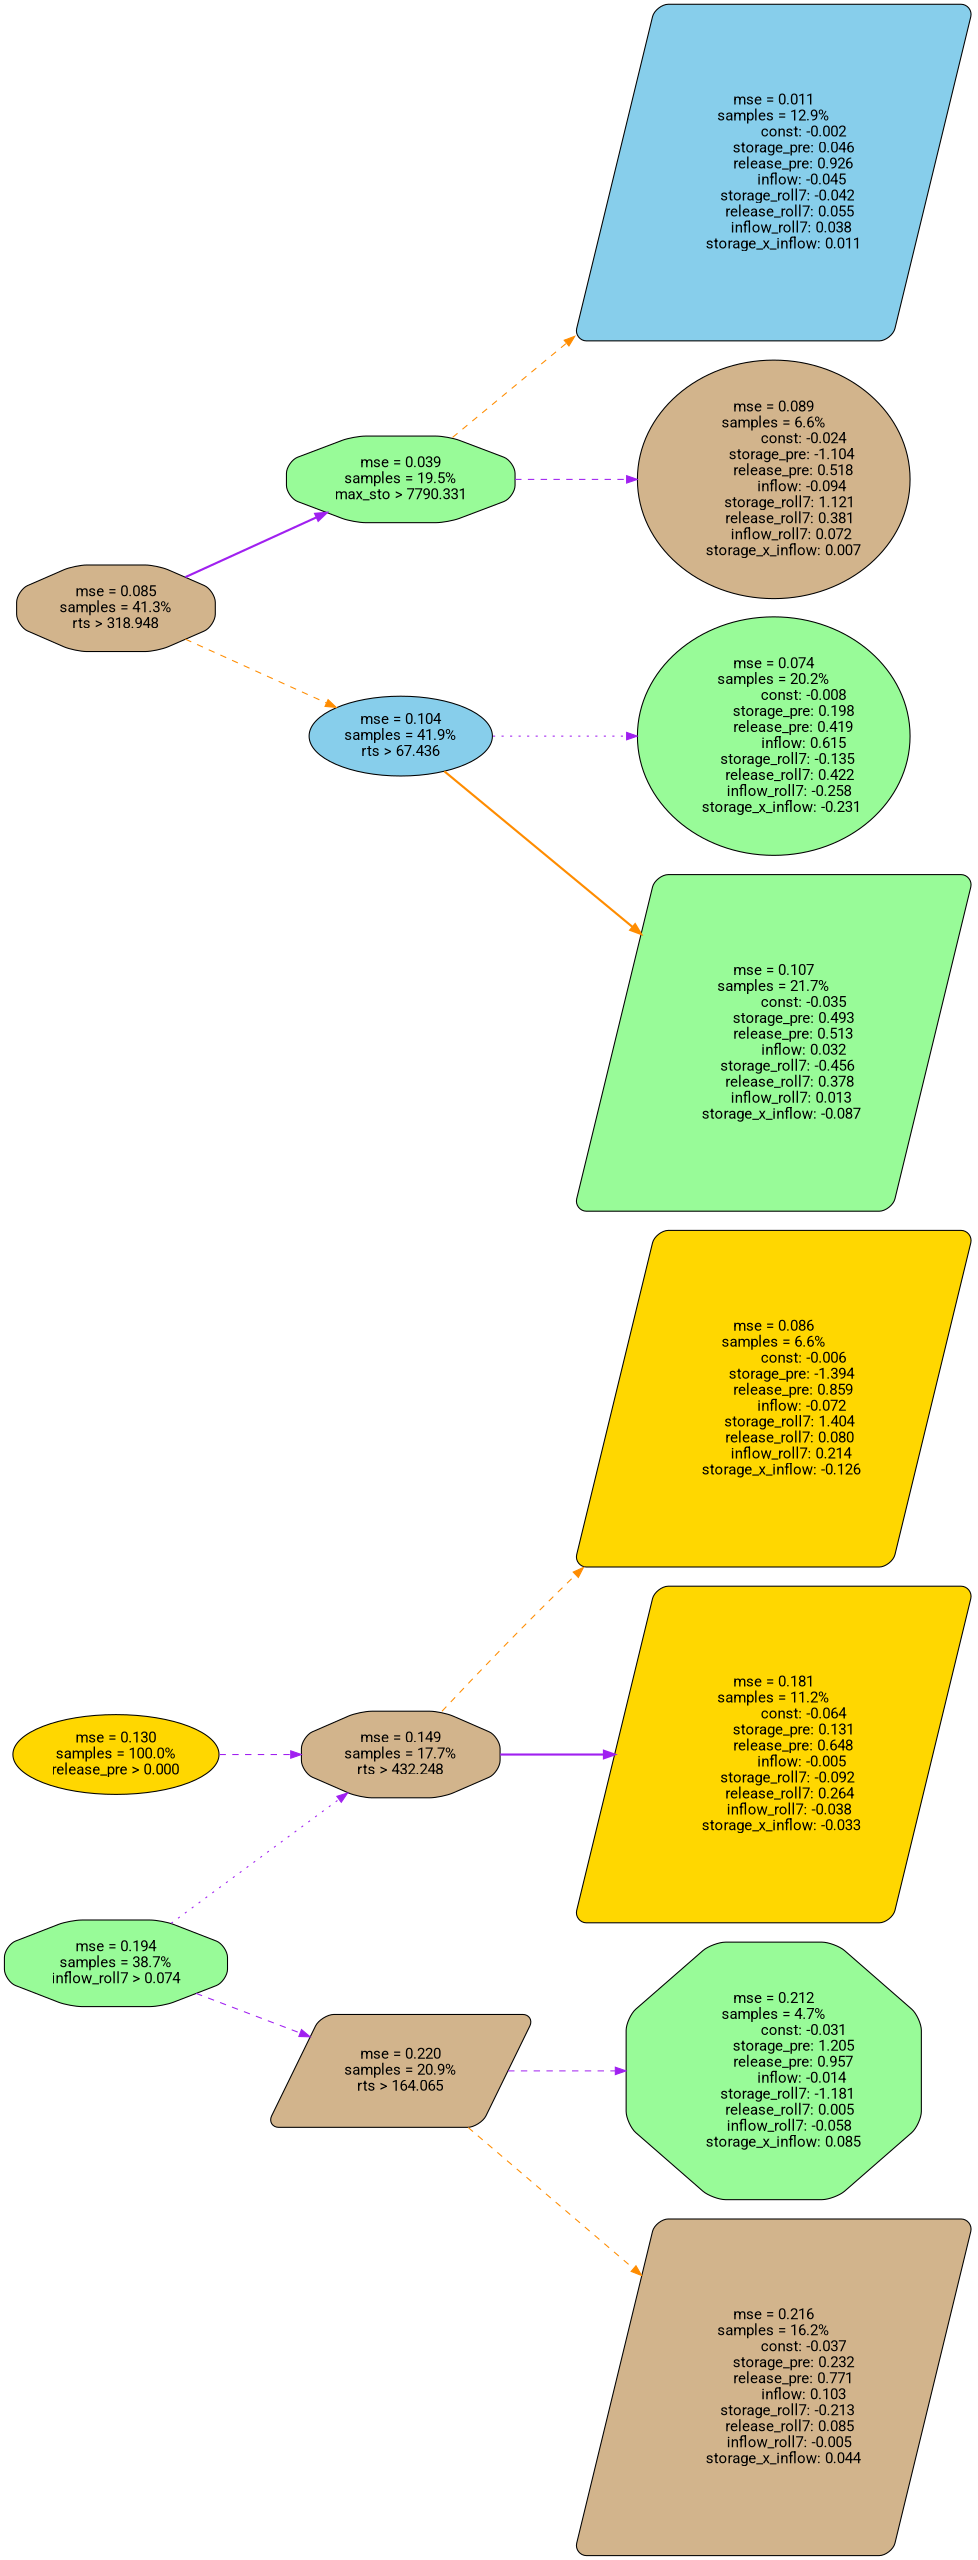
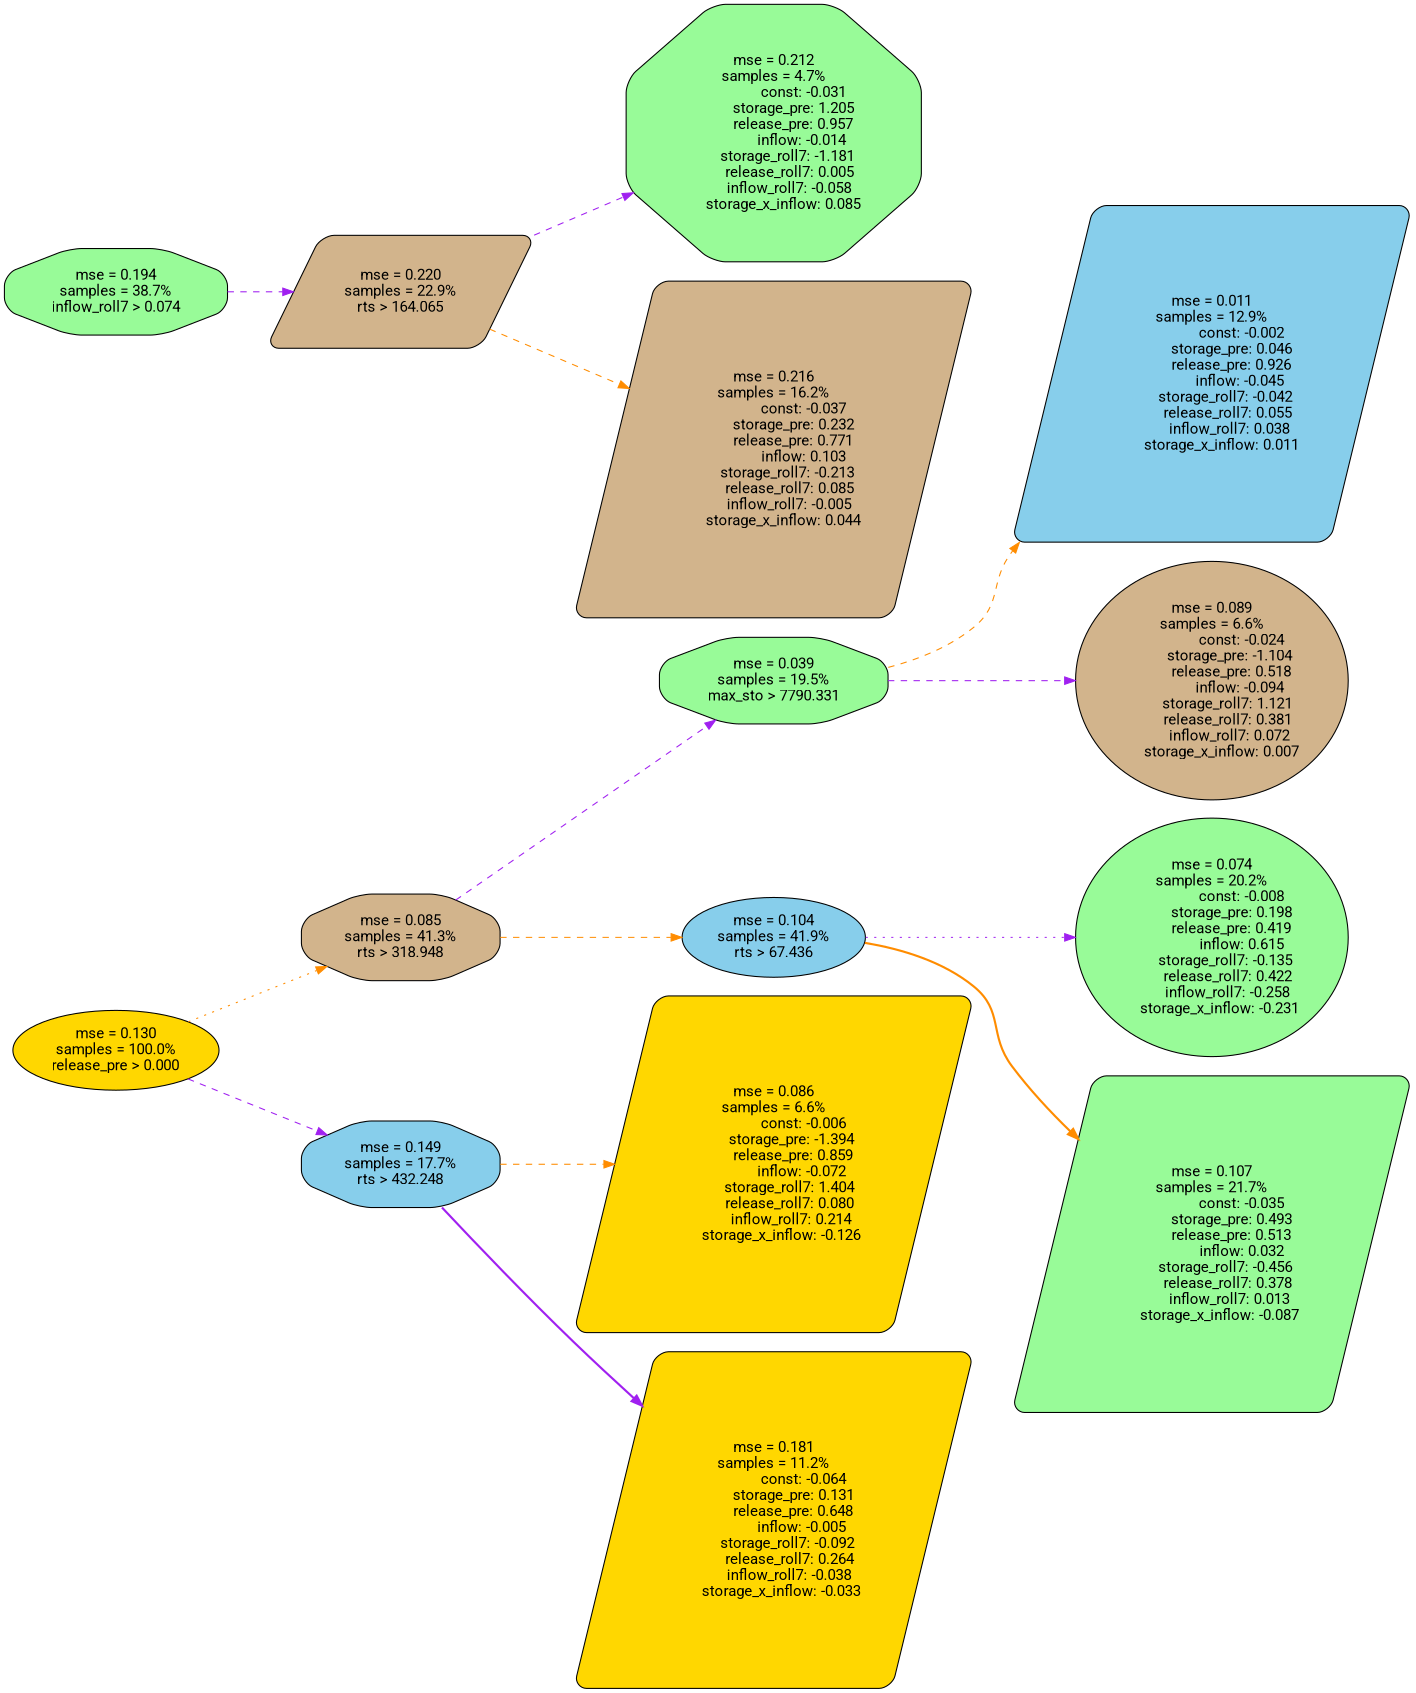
  digraph {
    fontname=Roboto
    rankdir=LR
    node [color=black fillcolor=palegreen fontname=Roboto shape=parallelogram style="filled, rounded"]
    edge [color=purple fontname=Roboto style=dashed]
    n1 [fillcolor=gold label="mse = 0.130\nsamples = 100.0%\nrelease_pre > 0.000" shape=ellipse]
    n2 [fillcolor=tan label="mse = 0.085\nsamples = 41.3%\nrts > 318.948" shape=octagon]
-   n3 [fillcolor=tan label="mse = 0.149\nsamples = 17.7%\nrts > 432.248" shape=octagon]
+   n3 [fillcolor=skyblue label="mse = 0.149\nsamples = 17.7%\nrts > 432.248" shape=octagon]
    n4 [label="mse = 0.039\nsamples = 19.5%\nmax_sto > 7790.331" shape=octagon]
    n5 [fillcolor=skyblue label="mse = 0.104\nsamples = 41.9%\nrts > 67.436" shape=ellipse]
    n6 [label="mse = 0.194\nsamples = 38.7%\ninflow_roll7 > 0.074" shape=octagon]
-   n7 [fillcolor=tan label="mse = 0.220\nsamples = 20.9%\nrts > 164.065"]
+   n7 [fillcolor=tan label="mse = 0.220\nsamples = 22.9%\nrts > 164.065"]
    n8 [fillcolor=skyblue label="mse = 0.011\nsamples = 12.9%\n               const: -0.002\n          storage_pre: 0.046\n          release_pre: 0.926\n              inflow: -0.045\n       storage_roll7: -0.042\n        release_roll7: 0.055\n         inflow_roll7: 0.038\n     storage_x_inflow: 0.011"]
    n9 [fillcolor=tan label="mse = 0.089\nsamples = 6.6%\n               const: -0.024\n         storage_pre: -1.104\n          release_pre: 0.518\n              inflow: -0.094\n        storage_roll7: 1.121\n        release_roll7: 0.381\n         inflow_roll7: 0.072\n     storage_x_inflow: 0.007" shape=ellipse]
    n10 [label="mse = 0.074\nsamples = 20.2%\n               const: -0.008\n          storage_pre: 0.198\n          release_pre: 0.419\n               inflow: 0.615\n       storage_roll7: -0.135\n        release_roll7: 0.422\n        inflow_roll7: -0.258\n    storage_x_inflow: -0.231" shape=ellipse]
    n11 [label="mse = 0.107\nsamples = 21.7%\n               const: -0.035\n          storage_pre: 0.493\n          release_pre: 0.513\n               inflow: 0.032\n       storage_roll7: -0.456\n        release_roll7: 0.378\n         inflow_roll7: 0.013\n    storage_x_inflow: -0.087"]
    n12 [fillcolor=gold label="mse = 0.086\nsamples = 6.6%\n               const: -0.006\n         storage_pre: -1.394\n          release_pre: 0.859\n              inflow: -0.072\n        storage_roll7: 1.404\n        release_roll7: 0.080\n         inflow_roll7: 0.214\n    storage_x_inflow: -0.126"]
    n13 [fillcolor=gold label="mse = 0.181\nsamples = 11.2%\n               const: -0.064\n          storage_pre: 0.131\n          release_pre: 0.648\n              inflow: -0.005\n       storage_roll7: -0.092\n        release_roll7: 0.264\n        inflow_roll7: -0.038\n    storage_x_inflow: -0.033"]
    n14 [label="mse = 0.212\nsamples = 4.7%\n               const: -0.031\n          storage_pre: 1.205\n          release_pre: 0.957\n              inflow: -0.014\n       storage_roll7: -1.181\n        release_roll7: 0.005\n        inflow_roll7: -0.058\n     storage_x_inflow: 0.085" shape=octagon]
    n15 [fillcolor=tan label="mse = 0.216\nsamples = 16.2%\n               const: -0.037\n          storage_pre: 0.232\n          release_pre: 0.771\n               inflow: 0.103\n       storage_roll7: -0.213\n        release_roll7: 0.085\n        inflow_roll7: -0.005\n     storage_x_inflow: 0.044"]
+   n1 -> n2 [color=darkorange style=dotted]
    n1 -> n3
-   n2 -> n4 [style=bold]
+   n2 -> n4
    n2 -> n5 [color=darkorange]
    n3 -> n12 [color=darkorange]
    n3 -> n13 [style=bold]
    n4 -> n8 [color=darkorange]
    n4 -> n9
    n5 -> n10 [style=dotted]
    n5 -> n11 [color=darkorange style=bold]
-   n6 -> n3 [style=dotted]
    n6 -> n7
    n7 -> n14
    n7 -> n15 [color=darkorange]
  }
